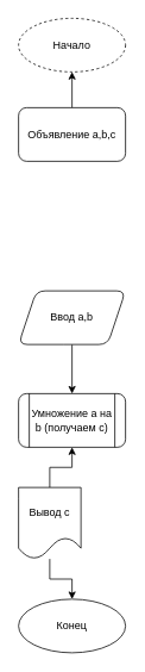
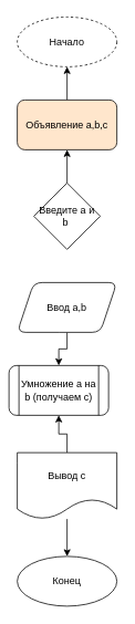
  <mxCell id="0" />
  <mxCell id="1" parent="0" />
  <mxCell id="2" value="" style="edgeStyle=orthogonalEdgeStyle;rounded=0;orthogonalLoop=1;jettySize=auto;html=1;" edge="1" parent="1" source="3" target="13"><mxGeometry relative="1" as="geometry" /></mxCell>
- <mxCell id="3" value="Объявление a,b,c" style="rounded=1;whiteSpace=wrap;html=1;" vertex="1" parent="1"><mxGeometry x="20" y="120" width="120" height="60" as="geometry" /></mxCell>
+ <mxCell id="3" value="Объявление a,b,c" style="rounded=1;whiteSpace=wrap;html=1;fillColor=#ffe6cc;" vertex="1" parent="1"><mxGeometry x="20" y="120" width="120" height="60" as="geometry" /></mxCell>
  <mxCell id="4" value="" style="edgeStyle=orthogonalEdgeStyle;rounded=0;orthogonalLoop=1;jettySize=auto;html=1;" edge="1" parent="1" source="5" target="6"><mxGeometry relative="1" as="geometry" /></mxCell>
- <mxCell id="5" value="Ввод a,b" style="shape=parallelogram;perimeter=parallelogramPerimeter;whiteSpace=wrap;html=1;fixedSize=1;rounded=1;" vertex="1" parent="1"><mxGeometry x="20" y="325" width="120" height="60" as="geometry" /></mxCell>
- <mxCell id="6" value="Умножение a на b (получаем c)" style="shape=process;whiteSpace=wrap;html=1;backgroundOutline=1;rounded=1;" vertex="1" parent="1"><mxGeometry x="20" y="440" width="120" height="60" as="geometry" /></mxCell>
+ <mxCell id="5" value="Ввод a,b" style="shape=parallelogram;perimeter=parallelogramPerimeter;whiteSpace=wrap;html=1;fixedSize=1;rounded=1;" vertex="1" parent="1"><mxGeometry x="20" y="340" width="120" height="60" as="geometry" /></mxCell>
+ <mxCell id="6" value="Умножение a на b (получаем c)" style="shape=process;whiteSpace=wrap;html=1;backgroundOutline=1;rounded=1;" vertex="1" parent="1"><mxGeometry x="10" y="440" width="120" height="60" as="geometry" /></mxCell>
+ <mxCell id="7" value="" style="edgeStyle=orthogonalEdgeStyle;rounded=0;orthogonalLoop=1;jettySize=auto;html=1;" edge="1" parent="1" source="8" target="3"><mxGeometry relative="1" as="geometry" /></mxCell>
+ <mxCell id="8" value="Введите a и b&amp;nbsp;" style="rhombus;whiteSpace=wrap;html=1;" vertex="1" parent="1"><mxGeometry x="40" y="220" width="80" height="80" as="geometry" /></mxCell>
  <mxCell id="9" value="" style="edgeStyle=orthogonalEdgeStyle;rounded=0;orthogonalLoop=1;jettySize=auto;html=1;" edge="1" parent="1" source="11" target="6"><mxGeometry relative="1" as="geometry" /></mxCell>
  <mxCell id="10" value="" style="edgeStyle=orthogonalEdgeStyle;rounded=0;orthogonalLoop=1;jettySize=auto;html=1;" edge="1" parent="1" source="11" target="12"><mxGeometry relative="1" as="geometry" /></mxCell>
- <mxCell id="11" value="Вывод c" style="shape=document;whiteSpace=wrap;html=1;boundedLbl=1;" vertex="1" parent="1"><mxGeometry x="20" y="545" width="70" height="80" as="geometry" /></mxCell>
+ <mxCell id="11" value="Вывод c" style="shape=document;whiteSpace=wrap;html=1;boundedLbl=1;" vertex="1" parent="1"><mxGeometry x="20" y="545" width="120" height="80" as="geometry" /></mxCell>
  <mxCell id="12" value="Конец" style="ellipse;whiteSpace=wrap;html=1;" vertex="1" parent="1"><mxGeometry x="20" y="670" width="120" height="60" as="geometry" /></mxCell>
  <mxCell id="13" value="Начало" style="ellipse;whiteSpace=wrap;html=1;rounded=1;dashed=1;" vertex="1" parent="1"><mxGeometry x="20" y="20" width="120" height="60" as="geometry" /></mxCell>
